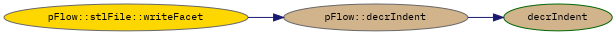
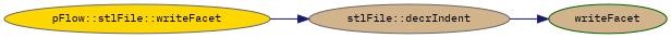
  digraph {
    fontname="IBM Plex Mono"
    rankdir=RL
    node [color=gray40 fillcolor=tan fontname="IBM Plex Mono" fontsize=10 shape=ellipse style=filled]
    edge [color=midnightblue dir=back fontname="IBM Plex Mono" fontsize=10 labelfontname=Helvetica labelfontsize=10 style=solid]
-   n1 [color=darkgreen fontcolor=black height=0.2 label=decrIndent width=0.4]
-   n2 [height=0.2 label="pFlow::decrIndent" width=0.4]
+   n1 [color=darkgreen fontcolor=black height=0.2 label=writeFacet width=0.4]
+   n2 [height=0.2 label="stlFile::decrIndent" width=0.4]
    n3 [fillcolor=gold height=0.2 label="pFlow::stlFile::writeFacet" width=0.4]
    n1 -> n2
    n2 -> n3
  }
